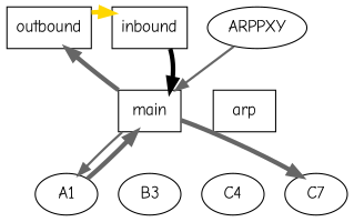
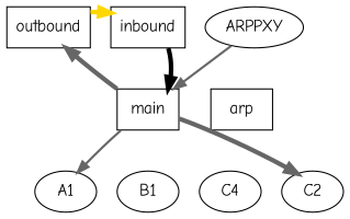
  digraph {
    fontname="Comic Neue"
    node [fontname="Comic Neue"]
    edge [fontname="Comic Neue" style=invis]
    outbound [shape=box]
    inbound [shape=box]
    ARPPXY
    A1
-   B1 [label=B3]
+   B1
    n6 [label=C4]
-   C2 [label=C7]
+   C2
    main [shape=box]
    arp [shape=box]
    subgraph sub_1 {
      rank=min
      outbound
      inbound
      ARPPXY
    }
    subgraph sub_2 {
      rank=same
      A1
      B1
      n6
      C2
    }
    subgraph sub_3 {
      rank=same
      main
      arp
    }
    outbound -> inbound
    outbound -> inbound
    outbound -> inbound [color=gold penwidth=4.0 style=""]
    inbound -> main
    inbound -> main
    inbound -> main
    inbound -> main [color=black penwidth=4.0 style=""]
    ARPPXY -> main [color=gray40 penwidth=2.0 style=""]
    ARPPXY -> arp
-   A1 -> main [color=gray40 penwidth=4.0 style=""]
    B1 -> main
    n6 -> main
    main -> outbound [color=gray40 penwidth=4.0 style=""]
    main -> outbound
    main -> A1
    main -> A1
    main -> A1
    main -> A1 [color=gray40 penwidth=2.0 style=""]
    main -> B1
    main -> B1
    main -> B1
    main -> B1
    main -> n6
    main -> n6
    main -> n6
    main -> n6
    main -> C2
    main -> C2
    main -> C2
    main -> C2 [color=gray40 penwidth=4.0 style=""]
    main -> arp
    arp -> ARPPXY
    arp -> main
  }
